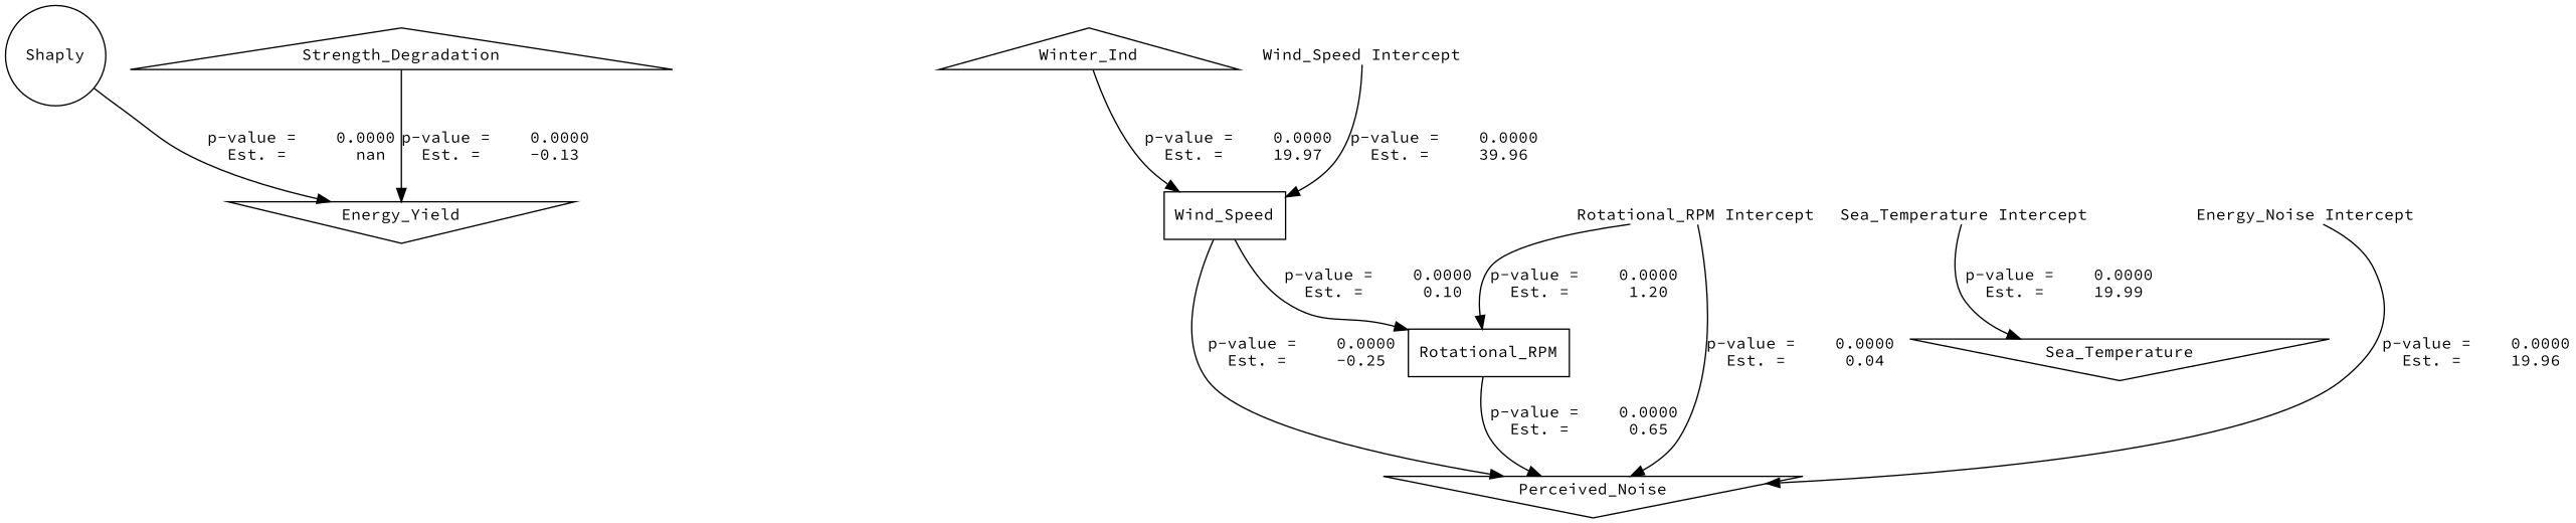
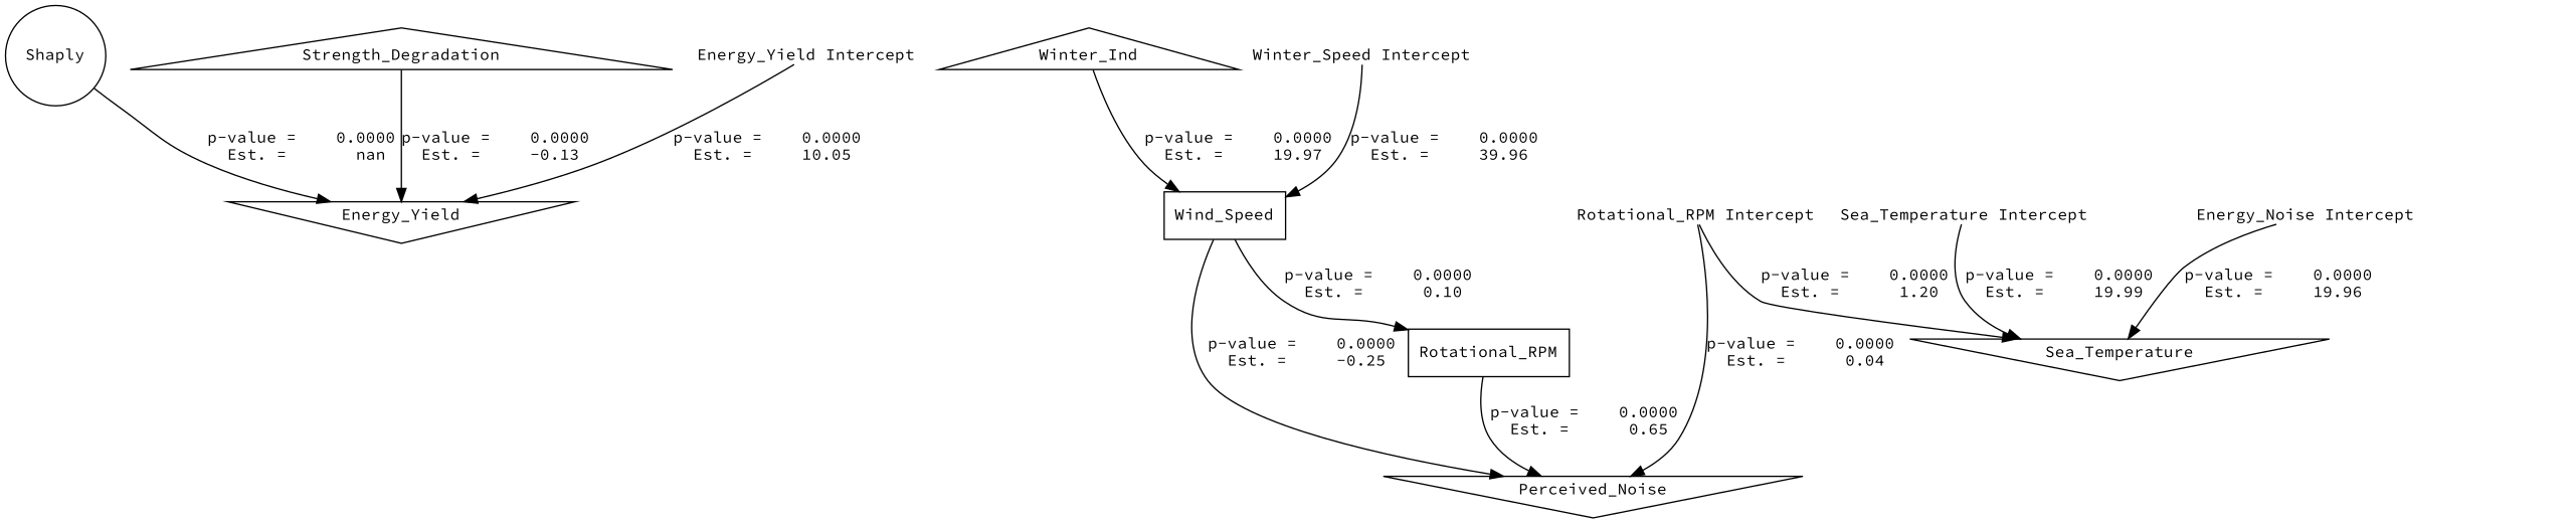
  digraph {
    fontname="Source Code Pro"
    splines=True
    node [color=black fillcolor=white fontname="Source Code Pro" fontsize=12 shape=plain style=filled]
    edge [color=black fontname="Source Code Pro" fontsize=12 lblstyle="above, sloped"]
    n1 [label=Shaply shape=circle]
    n2 [label=Energy_Yield shape=invtriangle]
    n3 [label=Winter_Ind shape=triangle]
    n4 [label=Wind_Speed shape=box]
    n5 [label=Sea_Temperature shape=invtriangle]
    n6 [label=Perceived_Noise shape=invtriangle]
    n7 [label=Rotational_RPM shape=box]
    n8 [label=Strength_Degradation shape=triangle]
    n9 [color=white label="Sea_Temperature Intercept"]
-   n10 [color=white label="Wind_Speed Intercept"]
+   n10 [color=white label="Winter_Speed Intercept"]
    n11 [color=white label="Rotational_RPM Intercept"]
+   n12 [color=white label="Energy_Yield Intercept"]
    n13 [color=white label="Energy_Noise Intercept"]
    n1 -> n2 [label="p-value =    0.0000\n Est. =       nan"]
    n3 -> n4 [label="p-value =    0.0000\n Est. =     19.97"]
    n4 -> n6 [label="p-value =    0.0000\n Est. =     -0.25"]
    n4 -> n7 [label="p-value =    0.0000\n Est. =      0.10"]
    n7 -> n6 [label="p-value =    0.0000\n Est. =      0.65"]
    n8 -> n2 [label="p-value =    0.0000\n Est. =     -0.13"]
    n9 -> n5 [label="p-value =    0.0000\n Est. =     19.99"]
    n10 -> n4 [label="p-value =    0.0000\n Est. =     39.96"]
    n11 -> n6 [label="p-value =    0.0000\n Est. =      0.04"]
-   n11 -> n7 [label="p-value =    0.0000\n Est. =      1.20"]
-   n13 -> n6 [label="p-value =    0.0000\n Est. =     19.96"]
+   n11 -> n5 [label="p-value =    0.0000\n Est. =      1.20"]
+   n12 -> n2 [label="p-value =    0.0000\n Est. =     10.05"]
+   n13 -> n5 [label="p-value =    0.0000\n Est. =     19.96"]
  }
